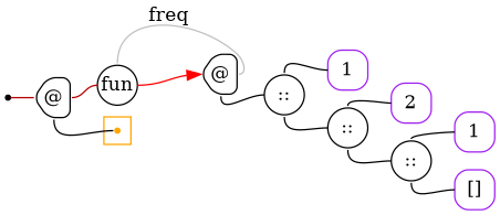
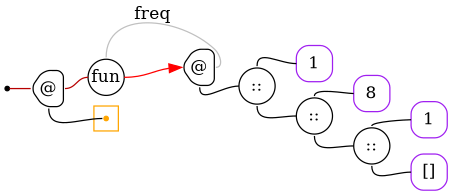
  digraph {
    labeldistance=0
    nodesep=.175
    rankdir=LR
    ranksep=.175
    node [color="#000000" fixedsize=true orientation=90 shape=circle style=rounded]
    edge [arrowhead=none arrowtail=none headport=w tailport=s]
    ndcluster_nd41 [color=orange shape=point style=""]
    nd1 [shape=point color="" orientation="" style=""]
    n3 [height=.4 label="@" shape=house width=.4]
    n4 [height=.4 label=fun width=.4 orientation=""]
    n5 [height=.4 label="@" shape=house width=.4]
    n6 [height=.4 label="::" width=.4 orientation=""]
    n7 [color=purple height=.4 label=1 shape=square width=.4]
    n8 [height=.4 label="::" width=.4 orientation=""]
-   n9 [color=purple height=.4 label=2 shape=square width=.4]
+   n9 [color=purple height=.4 label=8 shape=square width=.4]
    n10 [height=.4 label="::" width=.4 orientation=""]
    n11 [color=purple height=.4 label=1 shape=square width=.4]
    n12 [color=purple height=.4 label="[]" shape=square width=.4]
    subgraph cluster_1 {
      color=orange
      style=fill
      ndcluster_nd41
    }
    nd1 -> n3 [color="#b70000" tailport=e]
    n3 -> ndcluster_nd41
    n3 -> n4 [color="#b70000" tailport=e]
    n4 -> n5 [color=grey dir=back headport=e label=freq tailport=n]
    n4 -> n5 [arrowhead=normal color=red tailport=e]
    n5 -> n6
    n6 -> n7 [tailport=n]
    n6 -> n8
    n8 -> n9 [tailport=n]
    n8 -> n10
    n10 -> n11 [tailport=n]
    n10 -> n12
  }
